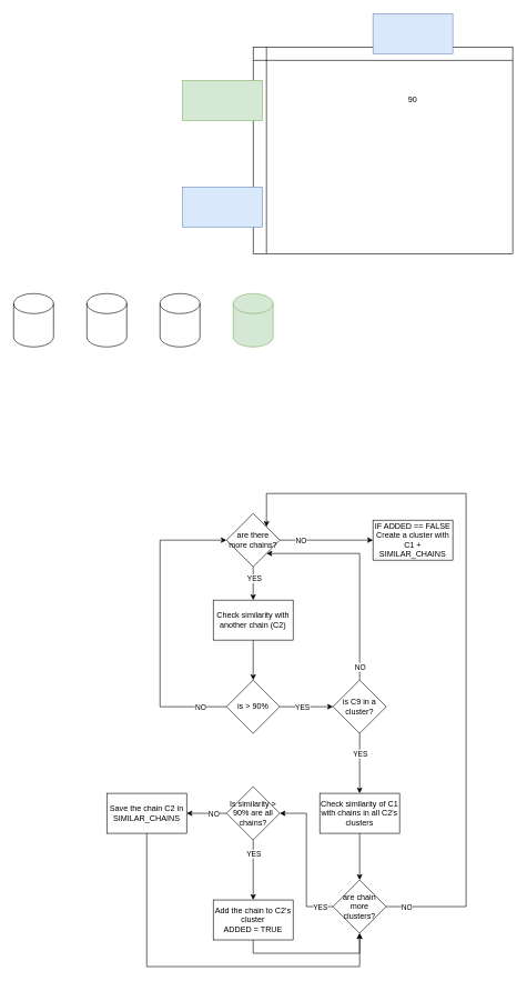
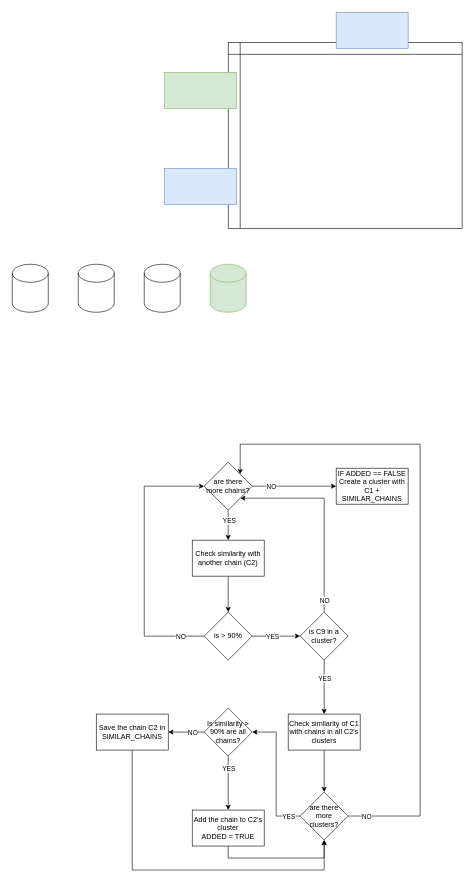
  <mxCell id="0" />
  <mxCell id="1" parent="0" />
  <mxCell id="2" value="" style="shape=internalStorage;whiteSpace=wrap;html=1;backgroundOutline=1;" vertex="1" parent="1"><mxGeometry x="380" y="70" width="390" height="310" as="geometry" /></mxCell>
  <mxCell id="3" value="" style="rounded=0;whiteSpace=wrap;html=1;fillColor=#d5e8d4;strokeColor=#82b366;" vertex="1" parent="1"><mxGeometry x="274" y="120" width="120" height="60" as="geometry" /></mxCell>
  <mxCell id="4" value="" style="rounded=0;whiteSpace=wrap;html=1;fillColor=#dae8fc;strokeColor=#6c8ebf;" vertex="1" parent="1"><mxGeometry x="560" y="20" width="120" height="60" as="geometry" /></mxCell>
  <mxCell id="5" value="" style="shape=cylinder3;whiteSpace=wrap;html=1;boundedLbl=1;backgroundOutline=1;size=15;" vertex="1" parent="1"><mxGeometry x="20" y="440" width="60" height="80" as="geometry" /></mxCell>
- <mxCell id="6" value="90" style="text;html=1;strokeColor=none;fillColor=none;align=center;verticalAlign=middle;whiteSpace=wrap;rounded=0;" vertex="1" parent="1"><mxGeometry x="600" y="140" width="40" height="20" as="geometry" /></mxCell>
  <mxCell id="7" value="" style="shape=cylinder3;whiteSpace=wrap;html=1;boundedLbl=1;backgroundOutline=1;size=15;" vertex="1" parent="1"><mxGeometry x="130" y="440" width="60" height="80" as="geometry" /></mxCell>
  <mxCell id="8" value="" style="shape=cylinder3;whiteSpace=wrap;html=1;boundedLbl=1;backgroundOutline=1;size=15;" vertex="1" parent="1"><mxGeometry x="240" y="440" width="60" height="80" as="geometry" /></mxCell>
  <mxCell id="9" value="" style="rounded=0;whiteSpace=wrap;html=1;fillColor=#dae8fc;strokeColor=#6c8ebf;" vertex="1" parent="1"><mxGeometry x="274" y="280" width="120" height="60" as="geometry" /></mxCell>
  <mxCell id="10" value="" style="shape=cylinder3;whiteSpace=wrap;html=1;boundedLbl=1;backgroundOutline=1;size=15;fillColor=#d5e8d4;strokeColor=#82b366;" vertex="1" parent="1"><mxGeometry x="350" y="440" width="60" height="80" as="geometry" /></mxCell>
  <mxCell id="11" value="" style="edgeStyle=orthogonalEdgeStyle;rounded=0;orthogonalLoop=1;jettySize=auto;html=1;" edge="1" parent="1" source="12" target="17"><mxGeometry relative="1" as="geometry" /></mxCell>
  <mxCell id="12" value="Check similarity with another chain (C2)" style="rounded=0;whiteSpace=wrap;html=1;" vertex="1" parent="1"><mxGeometry x="320" y="900" width="120" height="60" as="geometry" /></mxCell>
  <mxCell id="13" style="edgeStyle=orthogonalEdgeStyle;rounded=0;orthogonalLoop=1;jettySize=auto;html=1;exitX=0;exitY=0.5;exitDx=0;exitDy=0;entryX=0;entryY=0.5;entryDx=0;entryDy=0;" edge="1" parent="1" source="17" target="38"><mxGeometry relative="1" as="geometry"><Array as="points"><mxPoint x="240" y="1060" /><mxPoint x="240" y="810" /></Array></mxGeometry></mxCell>
  <mxCell id="14" value="NO" style="edgeLabel;html=1;align=center;verticalAlign=middle;resizable=0;points=[];" vertex="1" connectable="0" parent="13"><mxGeometry x="-0.506" relative="1" as="geometry"><mxPoint x="60" y="11" as="offset" /></mxGeometry></mxCell>
  <mxCell id="15" value="" style="edgeStyle=orthogonalEdgeStyle;rounded=0;orthogonalLoop=1;jettySize=auto;html=1;" edge="1" parent="1" source="17" target="22"><mxGeometry relative="1" as="geometry" /></mxCell>
  <mxCell id="16" value="YES" style="edgeLabel;html=1;align=center;verticalAlign=middle;resizable=0;points=[];" vertex="1" connectable="0" parent="15"><mxGeometry x="-0.175" y="-1" relative="1" as="geometry"><mxPoint as="offset" /></mxGeometry></mxCell>
  <mxCell id="17" value="is &amp;gt; 90%" style="rhombus;whiteSpace=wrap;html=1;rounded=0;" vertex="1" parent="1"><mxGeometry x="340" y="1020" width="80" height="80" as="geometry" /></mxCell>
  <mxCell id="18" value="" style="edgeStyle=orthogonalEdgeStyle;rounded=0;orthogonalLoop=1;jettySize=auto;html=1;entryX=1;entryY=1;entryDx=0;entryDy=0;" edge="1" parent="1" source="22" target="38"><mxGeometry relative="1" as="geometry"><mxPoint x="540" y="960" as="targetPoint" /><Array as="points"><mxPoint x="540" y="830" /></Array></mxGeometry></mxCell>
  <mxCell id="19" value="NO" style="edgeLabel;html=1;align=center;verticalAlign=middle;resizable=0;points=[];" vertex="1" connectable="0" parent="18"><mxGeometry x="0.086" y="-1" relative="1" as="geometry"><mxPoint x="-1" y="159" as="offset" /></mxGeometry></mxCell>
  <mxCell id="20" value="" style="edgeStyle=orthogonalEdgeStyle;rounded=0;orthogonalLoop=1;jettySize=auto;html=1;" edge="1" parent="1" source="22" target="24"><mxGeometry relative="1" as="geometry" /></mxCell>
  <mxCell id="21" value="YES" style="edgeLabel;html=1;align=center;verticalAlign=middle;resizable=0;points=[];" vertex="1" connectable="0" parent="20"><mxGeometry x="-0.133" y="1" relative="1" as="geometry"><mxPoint x="-1" y="-9" as="offset" /></mxGeometry></mxCell>
  <mxCell id="22" value="is C9 in a cluster?" style="rhombus;whiteSpace=wrap;html=1;rounded=0;" vertex="1" parent="1"><mxGeometry x="500" y="1020" width="80" height="80" as="geometry" /></mxCell>
  <mxCell id="23" value="" style="edgeStyle=orthogonalEdgeStyle;rounded=0;orthogonalLoop=1;jettySize=auto;html=1;" edge="1" parent="1" source="24" target="44"><mxGeometry relative="1" as="geometry" /></mxCell>
  <mxCell id="24" value="Check similarity of C1 with chains in all C2's clusters" style="whiteSpace=wrap;html=1;rounded=0;" vertex="1" parent="1"><mxGeometry x="480" y="1190" width="120" height="60" as="geometry" /></mxCell>
  <mxCell id="25" value="" style="edgeStyle=orthogonalEdgeStyle;rounded=0;orthogonalLoop=1;jettySize=auto;html=1;" edge="1" parent="1" source="29" target="31"><mxGeometry relative="1" as="geometry" /></mxCell>
  <mxCell id="26" value="NO" style="edgeLabel;html=1;align=center;verticalAlign=middle;resizable=0;points=[];" vertex="1" connectable="0" parent="25"><mxGeometry x="0.433" y="1" relative="1" as="geometry"><mxPoint x="23" y="-1" as="offset" /></mxGeometry></mxCell>
  <mxCell id="27" value="" style="edgeStyle=orthogonalEdgeStyle;rounded=0;orthogonalLoop=1;jettySize=auto;html=1;" edge="1" parent="1" source="29" target="33"><mxGeometry relative="1" as="geometry" /></mxCell>
  <mxCell id="28" value="YES" style="edgeLabel;html=1;align=center;verticalAlign=middle;resizable=0;points=[];" vertex="1" connectable="0" parent="27"><mxGeometry x="0.089" y="2" relative="1" as="geometry"><mxPoint x="-2" y="-29" as="offset" /></mxGeometry></mxCell>
  <mxCell id="29" value="Is similarity &amp;gt; 90% are all chains?" style="rhombus;whiteSpace=wrap;html=1;rounded=0;" vertex="1" parent="1"><mxGeometry x="340" y="1180" width="80" height="80" as="geometry" /></mxCell>
  <mxCell id="30" style="edgeStyle=orthogonalEdgeStyle;rounded=0;orthogonalLoop=1;jettySize=auto;html=1;exitX=0.5;exitY=1;exitDx=0;exitDy=0;entryX=0.5;entryY=1;entryDx=0;entryDy=0;" edge="1" parent="1" source="31" target="44"><mxGeometry relative="1" as="geometry"><Array as="points"><mxPoint x="220" y="1450" /><mxPoint x="540" y="1450" /></Array></mxGeometry></mxCell>
  <mxCell id="31" value="Save the chain C2 in SIMILAR_CHAINS" style="whiteSpace=wrap;html=1;rounded=0;" vertex="1" parent="1"><mxGeometry x="160" y="1190" width="120" height="60" as="geometry" /></mxCell>
  <mxCell id="32" style="edgeStyle=orthogonalEdgeStyle;rounded=0;orthogonalLoop=1;jettySize=auto;html=1;exitX=0.5;exitY=1;exitDx=0;exitDy=0;entryX=0.5;entryY=1;entryDx=0;entryDy=0;" edge="1" parent="1" source="33" target="44"><mxGeometry relative="1" as="geometry"><Array as="points"><mxPoint x="380" y="1430" /><mxPoint x="540" y="1430" /></Array></mxGeometry></mxCell>
  <mxCell id="33" value="Add the chain to C2's cluster&lt;br&gt;ADDED = TRUE" style="whiteSpace=wrap;html=1;rounded=0;" vertex="1" parent="1"><mxGeometry x="320" y="1350" width="120" height="60" as="geometry" /></mxCell>
  <mxCell id="34" value="" style="edgeStyle=orthogonalEdgeStyle;rounded=0;orthogonalLoop=1;jettySize=auto;html=1;" edge="1" parent="1" source="38" target="12"><mxGeometry relative="1" as="geometry" /></mxCell>
  <mxCell id="35" value="YES" style="edgeLabel;html=1;align=center;verticalAlign=middle;resizable=0;points=[];" vertex="1" connectable="0" parent="34"><mxGeometry x="-0.32" y="1" relative="1" as="geometry"><mxPoint as="offset" /></mxGeometry></mxCell>
  <mxCell id="36" value="" style="edgeStyle=orthogonalEdgeStyle;rounded=0;orthogonalLoop=1;jettySize=auto;html=1;" edge="1" parent="1" source="38" target="39"><mxGeometry relative="1" as="geometry" /></mxCell>
  <mxCell id="37" value="NO" style="edgeLabel;html=1;align=center;verticalAlign=middle;resizable=0;points=[];" vertex="1" connectable="0" parent="36"><mxGeometry x="-0.733" y="2" relative="1" as="geometry"><mxPoint x="12" y="2" as="offset" /></mxGeometry></mxCell>
  <mxCell id="38" value="are there more chains?" style="rhombus;whiteSpace=wrap;html=1;rounded=0;" vertex="1" parent="1"><mxGeometry x="340" y="770" width="80" height="80" as="geometry" /></mxCell>
  <mxCell id="39" value="IF ADDED == FALSE&lt;br&gt;Create a cluster with C1 + SIMILAR_CHAINS" style="whiteSpace=wrap;html=1;rounded=0;" vertex="1" parent="1"><mxGeometry x="560" y="780" width="120" height="60" as="geometry" /></mxCell>
  <mxCell id="40" style="edgeStyle=orthogonalEdgeStyle;rounded=0;orthogonalLoop=1;jettySize=auto;html=1;exitX=1;exitY=0.5;exitDx=0;exitDy=0;entryX=1;entryY=0;entryDx=0;entryDy=0;" edge="1" parent="1" source="44" target="38"><mxGeometry relative="1" as="geometry"><Array as="points"><mxPoint x="700" y="1360" /><mxPoint x="700" y="740" /><mxPoint x="400" y="740" /></Array></mxGeometry></mxCell>
  <mxCell id="41" value="NO" style="edgeLabel;html=1;align=center;verticalAlign=middle;resizable=0;points=[];" vertex="1" connectable="0" parent="40"><mxGeometry x="-0.851" y="-2" relative="1" as="geometry"><mxPoint x="-51" y="-2" as="offset" /></mxGeometry></mxCell>
  <mxCell id="42" style="edgeStyle=orthogonalEdgeStyle;rounded=0;orthogonalLoop=1;jettySize=auto;html=1;exitX=0;exitY=0.5;exitDx=0;exitDy=0;entryX=1;entryY=0.5;entryDx=0;entryDy=0;" edge="1" parent="1" source="44" target="29"><mxGeometry relative="1" as="geometry" /></mxCell>
  <mxCell id="43" value="YES" style="edgeLabel;html=1;align=center;verticalAlign=middle;resizable=0;points=[];" vertex="1" connectable="0" parent="42"><mxGeometry x="-0.6" y="-1" relative="1" as="geometry"><mxPoint x="19" y="4" as="offset" /></mxGeometry></mxCell>
- <mxCell id="44" value="are chain more clusters?" style="rhombus;whiteSpace=wrap;html=1;rounded=0;" vertex="1" parent="1"><mxGeometry x="500" y="1320" width="80" height="80" as="geometry" /></mxCell>
+ <mxCell id="44" value="are there more clusters?" style="rhombus;whiteSpace=wrap;html=1;rounded=0;" vertex="1" parent="1"><mxGeometry x="500" y="1320" width="80" height="80" as="geometry" /></mxCell>
